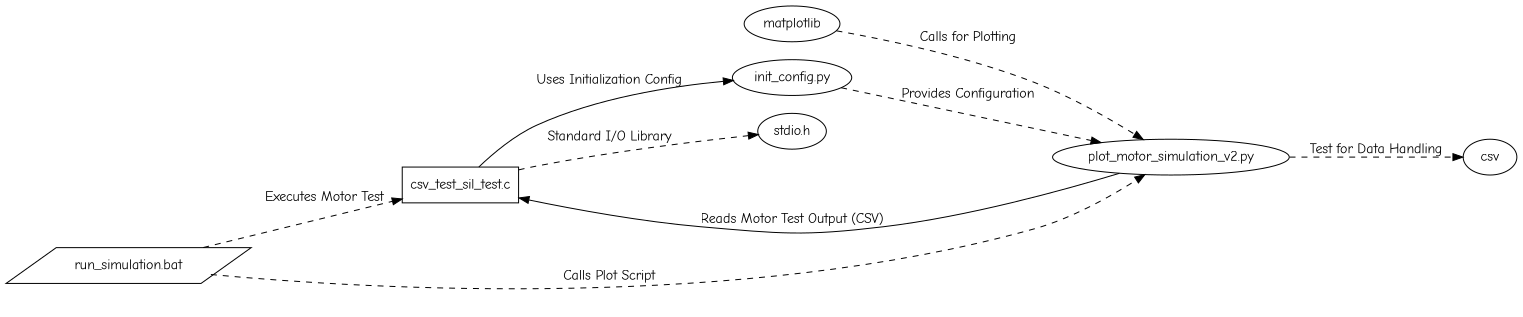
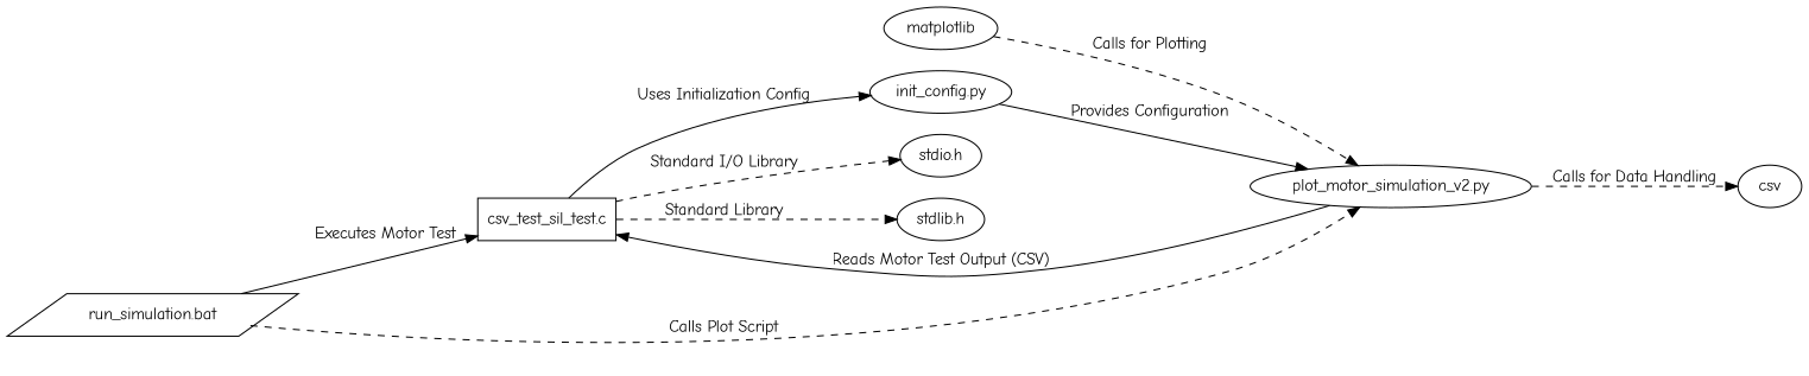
  digraph {
    fontname="Comic Neue"
    rankdir=LR
    node [fontname="Comic Neue"]
    edge [fontname="Comic Neue" style=dashed]
    n1 [label="csv_test_sil_test.c" shape=box]
    n2 [label="init_config.py" shape=ellipse]
    "stdio.h"
+   "stdlib.h"
    n5 [label="plot_motor_simulation_v2.py" shape=ellipse]
    n6 [label=csv]
    matplotlib
    n8 [label="run_simulation.bat" shape=parallelogram]
    n1 -> n2 [label="Uses Initialization Config" style=""]
    n1 -> "stdio.h" [label="Standard I/O Library"]
-   n2 -> n5 [label="Provides Configuration"]
+   n1 -> "stdlib.h" [label="Standard Library"]
+   n2 -> n5 [label="Provides Configuration" style=""]
    n5 -> n1 [label="Reads Motor Test Output (CSV)" style=""]
-   n5 -> n6 [label="Test for Data Handling"]
+   n5 -> n6 [label="Calls for Data Handling"]
    matplotlib -> n5 [label="Calls for Plotting"]
-   n8 -> n1 [label="Executes Motor Test"]
+   n8 -> n1 [label="Executes Motor Test" style=""]
    n8 -> n5 [label="Calls Plot Script"]
  }
